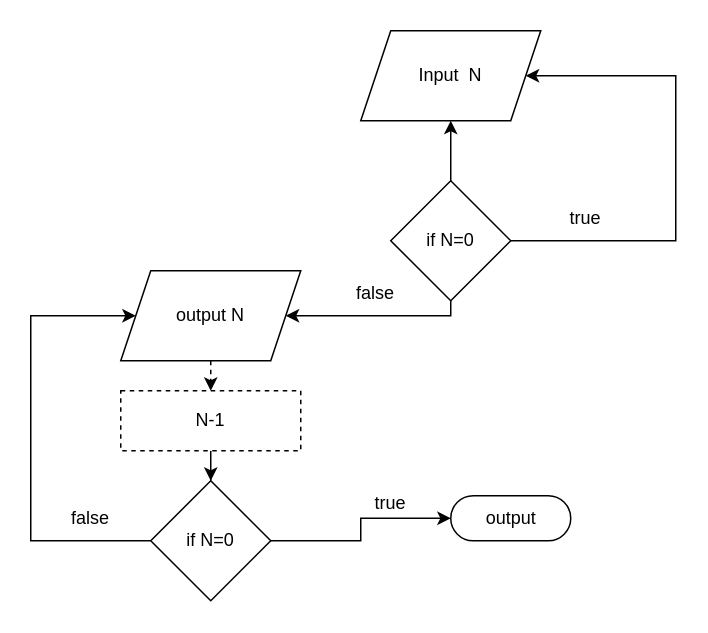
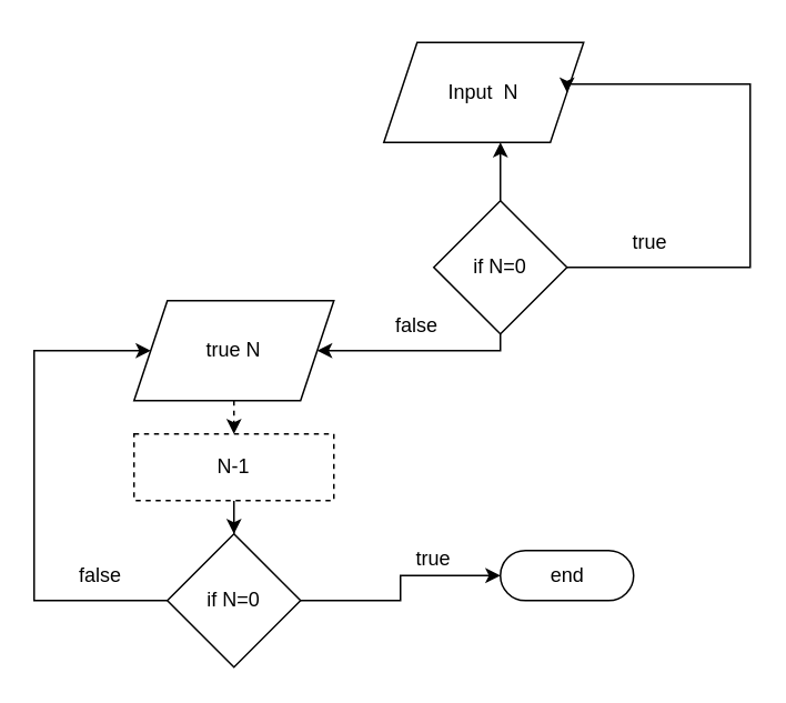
  <mxCell id="0" />
  <mxCell id="1" parent="0" />
- <mxCell id="2" value="Input&amp;nbsp; N" style="shape=parallelogram;perimeter=parallelogramPerimeter;whiteSpace=wrap;html=1;fixedSize=1;" vertex="1" parent="1"><mxGeometry x="240" y="20" width="120" height="60" as="geometry" /></mxCell>
+ <mxCell id="2" value="Input&amp;nbsp; N" style="shape=parallelogram;perimeter=parallelogramPerimeter;whiteSpace=wrap;html=1;fixedSize=1;" vertex="1" parent="1"><mxGeometry x="230" y="25" width="120" height="60" as="geometry" /></mxCell>
  <mxCell id="3" value="" style="edgeStyle=orthogonalEdgeStyle;rounded=0;orthogonalLoop=1;jettySize=auto;html=1;" edge="1" parent="1" source="6" target="2"><mxGeometry relative="1" as="geometry"><Array as="points"><mxPoint x="300" y="130" /><mxPoint x="300" y="130" /></Array></mxGeometry></mxCell>
  <mxCell id="4" style="edgeStyle=orthogonalEdgeStyle;rounded=0;orthogonalLoop=1;jettySize=auto;html=1;entryX=1;entryY=0.5;entryDx=0;entryDy=0;" edge="1" parent="1" source="6" target="2"><mxGeometry relative="1" as="geometry"><mxPoint x="420" y="70" as="targetPoint" /><Array as="points"><mxPoint x="450" y="160" /><mxPoint x="450" y="50" /></Array></mxGeometry></mxCell>
  <mxCell id="5" style="edgeStyle=orthogonalEdgeStyle;rounded=0;orthogonalLoop=1;jettySize=auto;html=1;entryX=1;entryY=0.5;entryDx=0;entryDy=0;" edge="1" parent="1" source="6" target="9"><mxGeometry relative="1" as="geometry"><mxPoint x="290" y="220" as="targetPoint" /><Array as="points"><mxPoint x="300" y="210" /></Array></mxGeometry></mxCell>
  <mxCell id="6" value="if N=0" style="rhombus;whiteSpace=wrap;html=1;" vertex="1" parent="1"><mxGeometry x="260" y="120" width="80" height="80" as="geometry" /></mxCell>
  <mxCell id="7" value="true" style="text;html=1;strokeColor=none;fillColor=none;align=center;verticalAlign=middle;whiteSpace=wrap;rounded=0;" vertex="1" parent="1"><mxGeometry x="360" y="130" width="60" height="30" as="geometry" /></mxCell>
  <mxCell id="8" style="edgeStyle=orthogonalEdgeStyle;rounded=0;orthogonalLoop=1;jettySize=auto;html=1;exitX=0.5;exitY=1;exitDx=0;exitDy=0;entryX=0.5;entryY=0;entryDx=0;entryDy=0;dashed=1;" edge="1" parent="1" source="9" target="11"><mxGeometry relative="1" as="geometry" /></mxCell>
- <mxCell id="9" value="output N" style="shape=parallelogram;perimeter=parallelogramPerimeter;whiteSpace=wrap;html=1;fixedSize=1;" vertex="1" parent="1"><mxGeometry x="80" y="180" width="120" height="60" as="geometry" /></mxCell>
+ <mxCell id="9" value="true N" style="shape=parallelogram;perimeter=parallelogramPerimeter;whiteSpace=wrap;html=1;fixedSize=1;" vertex="1" parent="1"><mxGeometry x="80" y="180" width="120" height="60" as="geometry" /></mxCell>
  <mxCell id="10" style="edgeStyle=orthogonalEdgeStyle;rounded=0;orthogonalLoop=1;jettySize=auto;html=1;" edge="1" parent="1" source="11" target="14"><mxGeometry relative="1" as="geometry" /></mxCell>
  <mxCell id="11" value="N-1" style="rounded=0;whiteSpace=wrap;html=1;dashed=1;" vertex="1" parent="1"><mxGeometry x="80" y="260" width="120" height="40" as="geometry" /></mxCell>
  <mxCell id="12" style="edgeStyle=orthogonalEdgeStyle;rounded=0;orthogonalLoop=1;jettySize=auto;html=1;exitX=1;exitY=0.5;exitDx=0;exitDy=0;" edge="1" parent="1" source="14" target="18"><mxGeometry relative="1" as="geometry"><mxPoint x="280" y="340" as="targetPoint" /></mxGeometry></mxCell>
  <mxCell id="13" style="edgeStyle=orthogonalEdgeStyle;rounded=0;orthogonalLoop=1;jettySize=auto;html=1;exitX=0;exitY=0.5;exitDx=0;exitDy=0;entryX=0;entryY=0.5;entryDx=0;entryDy=0;" edge="1" parent="1" source="14" target="9"><mxGeometry relative="1" as="geometry"><mxPoint x="40" y="220" as="targetPoint" /><Array as="points"><mxPoint x="20" y="360" /><mxPoint x="20" y="210" /></Array></mxGeometry></mxCell>
  <mxCell id="14" value="if N=0" style="rhombus;whiteSpace=wrap;html=1;" vertex="1" parent="1"><mxGeometry x="100" y="320" width="80" height="80" as="geometry" /></mxCell>
  <mxCell id="15" value="false" style="text;html=1;strokeColor=none;fillColor=none;align=center;verticalAlign=middle;whiteSpace=wrap;rounded=0;" vertex="1" parent="1"><mxGeometry x="220" y="180" width="60" height="30" as="geometry" /></mxCell>
  <mxCell id="16" value="true&lt;br&gt;" style="text;html=1;strokeColor=none;fillColor=none;align=center;verticalAlign=middle;whiteSpace=wrap;rounded=0;" vertex="1" parent="1"><mxGeometry x="230" y="320" width="60" height="30" as="geometry" /></mxCell>
  <mxCell id="17" value="false" style="text;html=1;strokeColor=none;fillColor=none;align=center;verticalAlign=middle;whiteSpace=wrap;rounded=0;" vertex="1" parent="1"><mxGeometry x="30" y="330" width="60" height="30" as="geometry" /></mxCell>
- <mxCell id="18" value="output" style="html=1;dashed=0;whitespace=wrap;shape=mxgraph.dfd.start" vertex="1" parent="1"><mxGeometry x="300" y="330" width="80" height="30" as="geometry" /></mxCell>
+ <mxCell id="18" value="end" style="html=1;dashed=0;whitespace=wrap;shape=mxgraph.dfd.start" vertex="1" parent="1"><mxGeometry x="300" y="330" width="80" height="30" as="geometry" /></mxCell>
